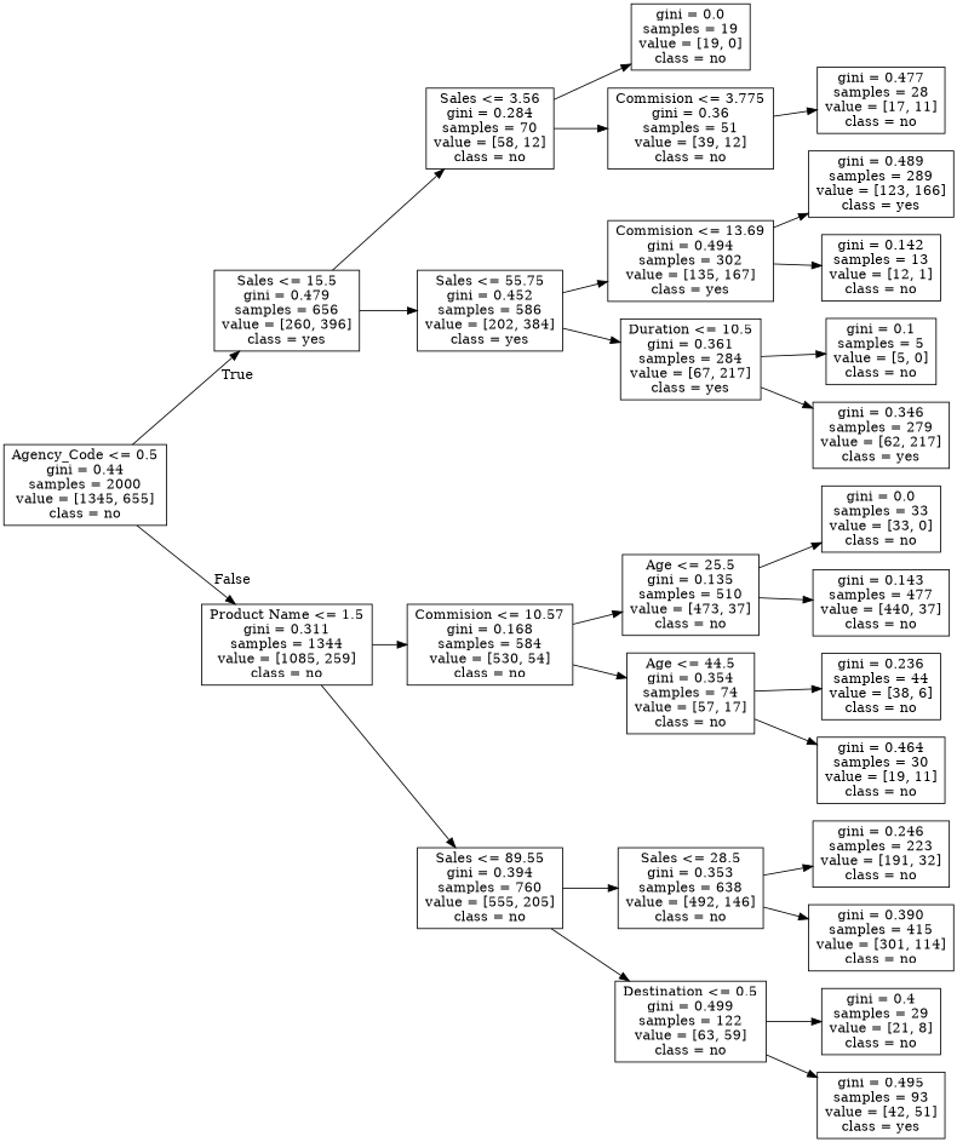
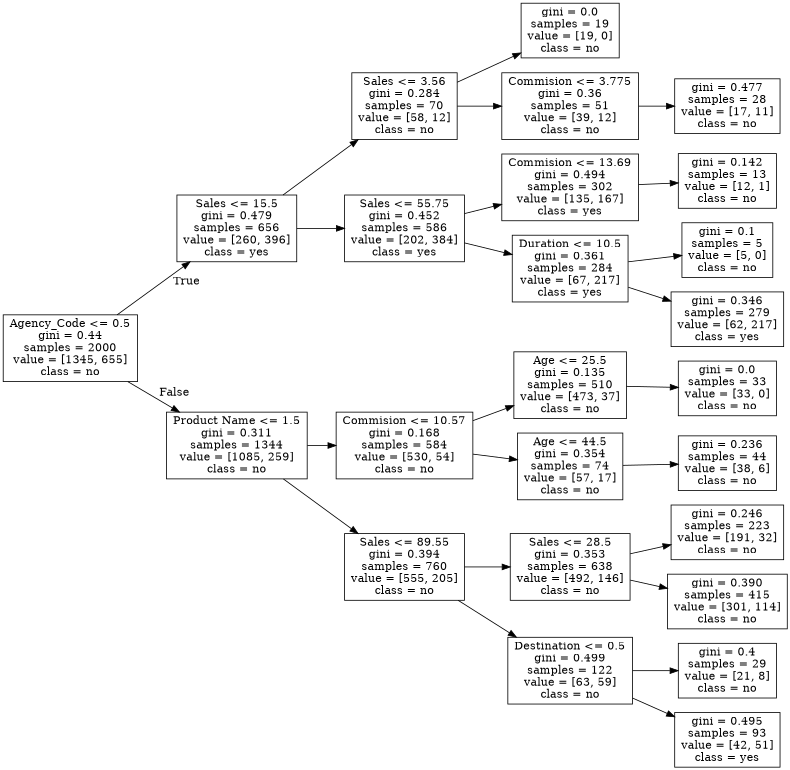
  digraph {
    rankdir=LR
    node [shape=box]
    n1 [label="Agency_Code <= 0.5\ngini = 0.44\nsamples = 2000\nvalue = [1345, 655]\nclass = no"]
    n2 [label="Sales <= 15.5\ngini = 0.479\nsamples = 656\nvalue = [260, 396]\nclass = yes"]
    n3 [label="Product Name <= 1.5\ngini = 0.311\nsamples = 1344\nvalue = [1085, 259]\nclass = no"]
    n4 [label="Sales <= 3.56\ngini = 0.284\nsamples = 70\nvalue = [58, 12]\nclass = no"]
    n5 [label="Sales <= 55.75\ngini = 0.452\nsamples = 586\nvalue = [202, 384]\nclass = yes"]
    n6 [label="Commision <= 10.57\ngini = 0.168\nsamples = 584\nvalue = [530, 54]\nclass = no"]
    n7 [label="Sales <= 89.55\ngini = 0.394\nsamples = 760\nvalue = [555, 205]\nclass = no"]
    n8 [label="gini = 0.0\nsamples = 19\nvalue = [19, 0]\nclass = no"]
    n9 [label="Commision <= 3.775\ngini = 0.36\nsamples = 51\nvalue = [39, 12]\nclass = no"]
    n10 [label="Commision <= 13.69\ngini = 0.494\nsamples = 302\nvalue = [135, 167]\nclass = yes"]
    n11 [label="Duration <= 10.5\ngini = 0.361\nsamples = 284\nvalue = [67, 217]\nclass = yes"]
    n12 [label="gini = 0.477\nsamples = 28\nvalue = [17, 11]\nclass = no"]
-   n13 [label="gini = 0.489\nsamples = 289\nvalue = [123, 166]\nclass = yes"]
    n14 [label="gini = 0.142\nsamples = 13\nvalue = [12, 1]\nclass = no"]
    n15 [label="gini = 0.1\nsamples = 5\nvalue = [5, 0]\nclass = no"]
    n16 [label="gini = 0.346\nsamples = 279\nvalue = [62, 217]\nclass = yes"]
    n17 [label="Age <= 25.5\ngini = 0.135\nsamples = 510\nvalue = [473, 37]\nclass = no"]
    n18 [label="Age <= 44.5\ngini = 0.354\nsamples = 74\nvalue = [57, 17]\nclass = no"]
    n19 [label="Sales <= 28.5\ngini = 0.353\nsamples = 638\nvalue = [492, 146]\nclass = no"]
    n20 [label="Destination <= 0.5\ngini = 0.499\nsamples = 122\nvalue = [63, 59]\nclass = no"]
    n21 [label="gini = 0.0\nsamples = 33\nvalue = [33, 0]\nclass = no"]
-   n22 [label="gini = 0.143\nsamples = 477\nvalue = [440, 37]\nclass = no"]
    n23 [label="gini = 0.236\nsamples = 44\nvalue = [38, 6]\nclass = no"]
-   n24 [label="gini = 0.464\nsamples = 30\nvalue = [19, 11]\nclass = no"]
    n25 [label="gini = 0.246\nsamples = 223\nvalue = [191, 32]\nclass = no"]
    n26 [label="gini = 0.390\nsamples = 415\nvalue = [301, 114]\nclass = no"]
    n27 [label="gini = 0.4\nsamples = 29\nvalue = [21, 8]\nclass = no"]
    n28 [label="gini = 0.495\nsamples = 93\nvalue = [42, 51]\nclass = yes"]
    n1 -> n2 [headlabel=True labelangle=45 labeldistance=2.5]
    n1 -> n3 [headlabel=False labelangle=-45 labeldistance=2.5]
    n2 -> n4
    n2 -> n5
    n3 -> n6
    n3 -> n7
    n4 -> n8
    n4 -> n9
    n5 -> n10
    n5 -> n11
    n6 -> n17
    n6 -> n18
    n7 -> n19
    n7 -> n20
    n9 -> n12
-   n10 -> n13
    n10 -> n14
    n11 -> n15
    n11 -> n16
    n17 -> n21
-   n17 -> n22
    n18 -> n23
-   n18 -> n24
    n19 -> n25
    n19 -> n26
    n20 -> n27
    n20 -> n28
  }
